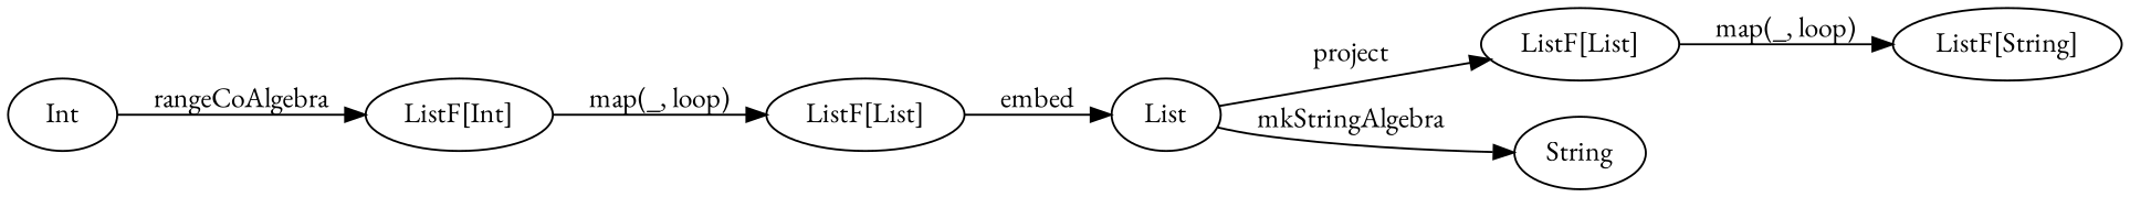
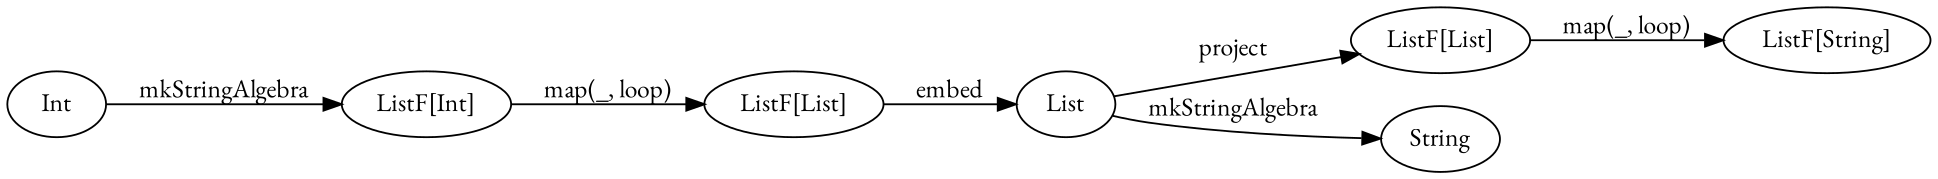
  digraph {
    fontname="EB Garamond"
    rankdir=LR
    node [fontname="EB Garamond"]
    edge [fontname="EB Garamond"]
    n1 [label="ListF[Int]"]
    n2 [label="ListF[String]"]
    n3 [label="ListF[List]"]
    n4 [label="ListF[List]"]
    n5 [label=Int]
    n6 [label=String]
    n7 [label=List]
    subgraph sub_1 {
      n1
      n2
    }
    subgraph sub_2 {
      n3
      n4
    }
    subgraph sub_3 {
      n5
      n6
    }
    n1 -> n3 [label="map(_, loop)"]
    n3 -> n7 [label=embed]
    n4 -> n2 [label="map(_, loop)"]
-   n5 -> n1 [label=rangeCoAlgebra]
+   n5 -> n1 [label=mkStringAlgebra]
    n7 -> n4 [label=project]
    n7 -> n6 [label=mkStringAlgebra]
  }
